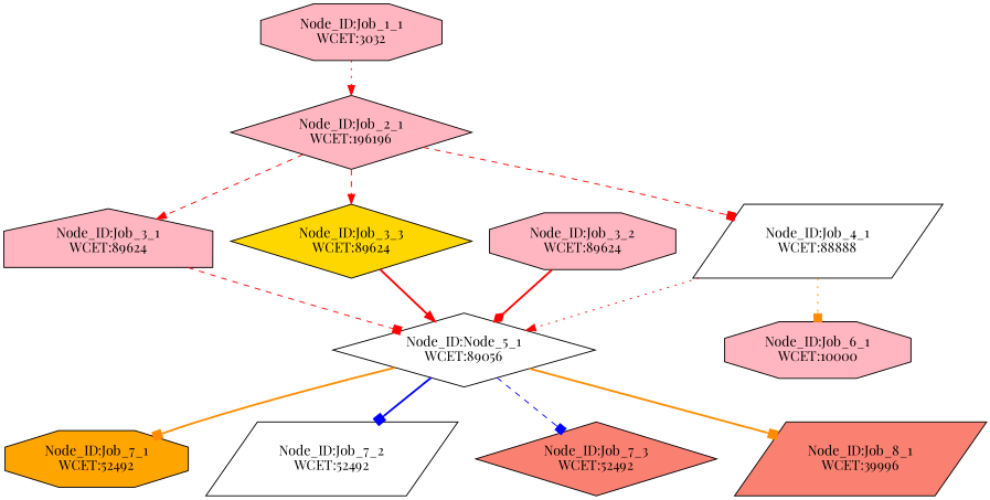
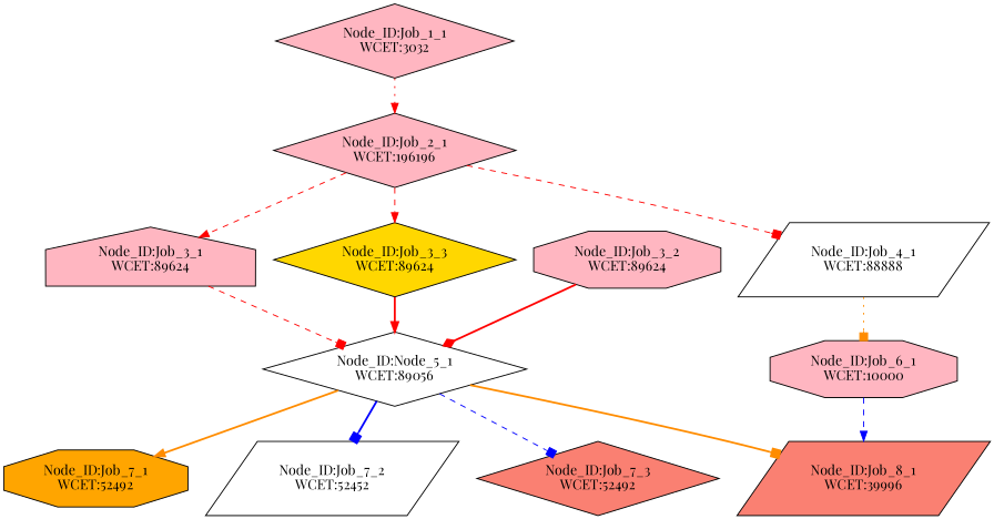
  digraph {
    fontname="Playfair Display"
    node [fillcolor=lightpink fontname="Playfair Display" shape=diamond style=filled]
    edge [arrowhead=box color=red fontname="Playfair Display" style=dashed]
-   n1 [label="Node_ID:Job_1_1\nWCET:3032\n" shape=octagon]
+   n1 [label="Node_ID:Job_1_1\nWCET:3032\n"]
    n2 [label="Node_ID:Job_2_1\nWCET:196196\n"]
    n3 [label="Node_ID:Job_3_1\nWCET:89624\n" shape=house]
    n4 [fillcolor=gold label="Node_ID:Job_3_3\nWCET:89624\n"]
    n5 [fillcolor=white label="Node_ID:Job_4_1\nWCET:88888\n" shape=parallelogram]
    n6 [fillcolor=white label="Node_ID:Node_5_1\nWCET:89056\n"]
    n7 [label="Node_ID:Job_3_2\nWCET:89624\n" shape=octagon]
    n8 [label="Node_ID:Job_6_1\nWCET:10000\n" shape=octagon]
    n9 [fillcolor=orange label="Node_ID:Job_7_1\nWCET:52492\n" shape=octagon]
-   n10 [fillcolor=white label="Node_ID:Job_7_2\nWCET:52492\n" shape=parallelogram]
+   n10 [fillcolor=white label="Node_ID:Job_7_2\nWCET:52452\n" shape=parallelogram]
    n11 [fillcolor=salmon label="Node_ID:Job_7_3\nWCET:52492\n"]
    n12 [fillcolor=salmon label="Node_ID:Job_8_1\nWCET:39996\n" shape=parallelogram]
    n1 -> n2 [arrowhead=normal style=dotted]
    n2 -> n3 [arrowhead=normal]
    n2 -> n4 [arrowhead=normal]
    n2 -> n5
    n3 -> n6
    n4 -> n6 [arrowhead=normal style=bold]
-   n5 -> n6 [arrowhead=normal style=dotted]
    n5 -> n8 [color=darkorange style=dotted]
-   n6 -> n9 [color=darkorange style=bold]
+   n6 -> n9 [arrowhead=normal color=darkorange style=bold]
    n6 -> n10 [color=blue style=bold]
    n6 -> n11 [color=blue]
    n6 -> n12 [color=darkorange style=bold]
    n7 -> n6 [arrowhead=diamond style=bold]
+   n8 -> n12 [arrowhead=normal color=blue]
  }
